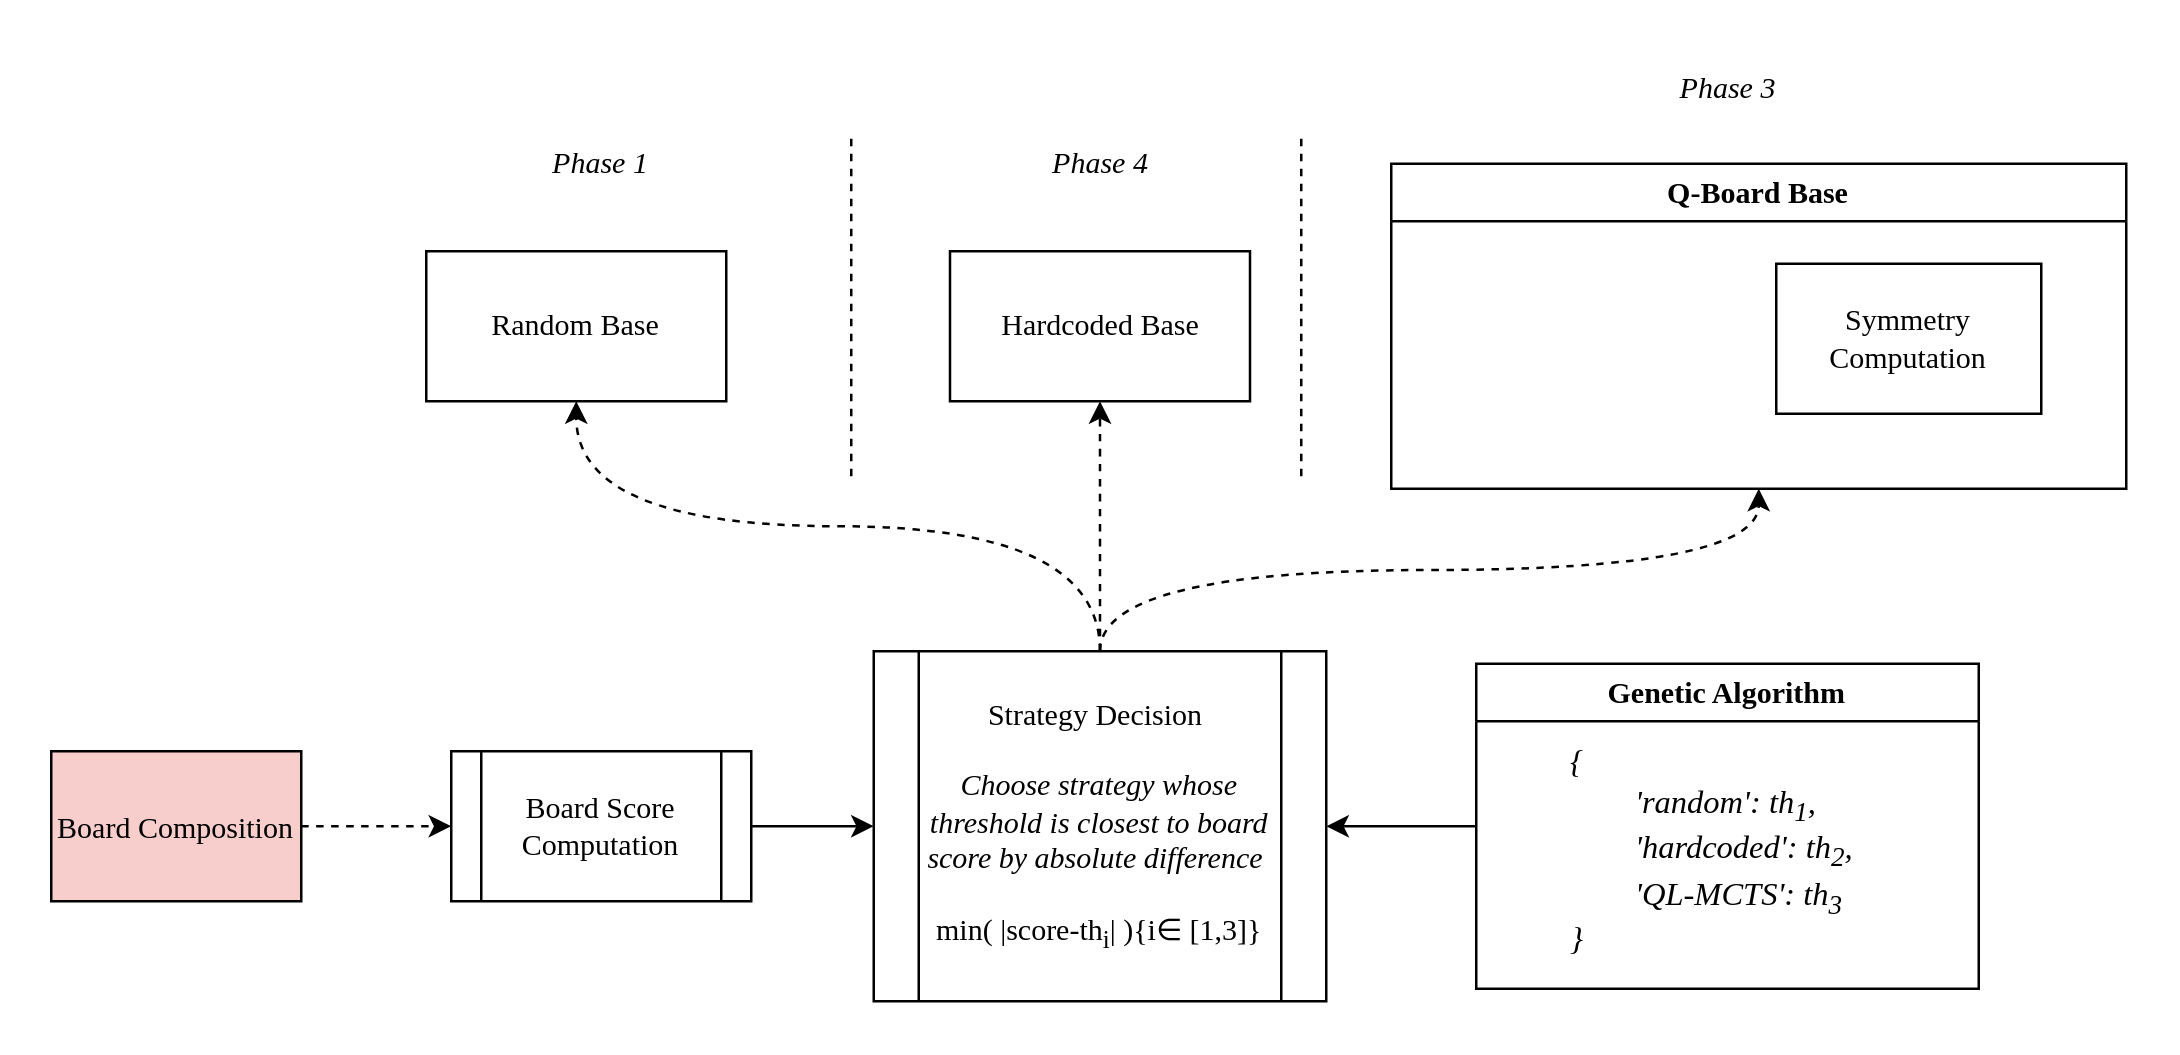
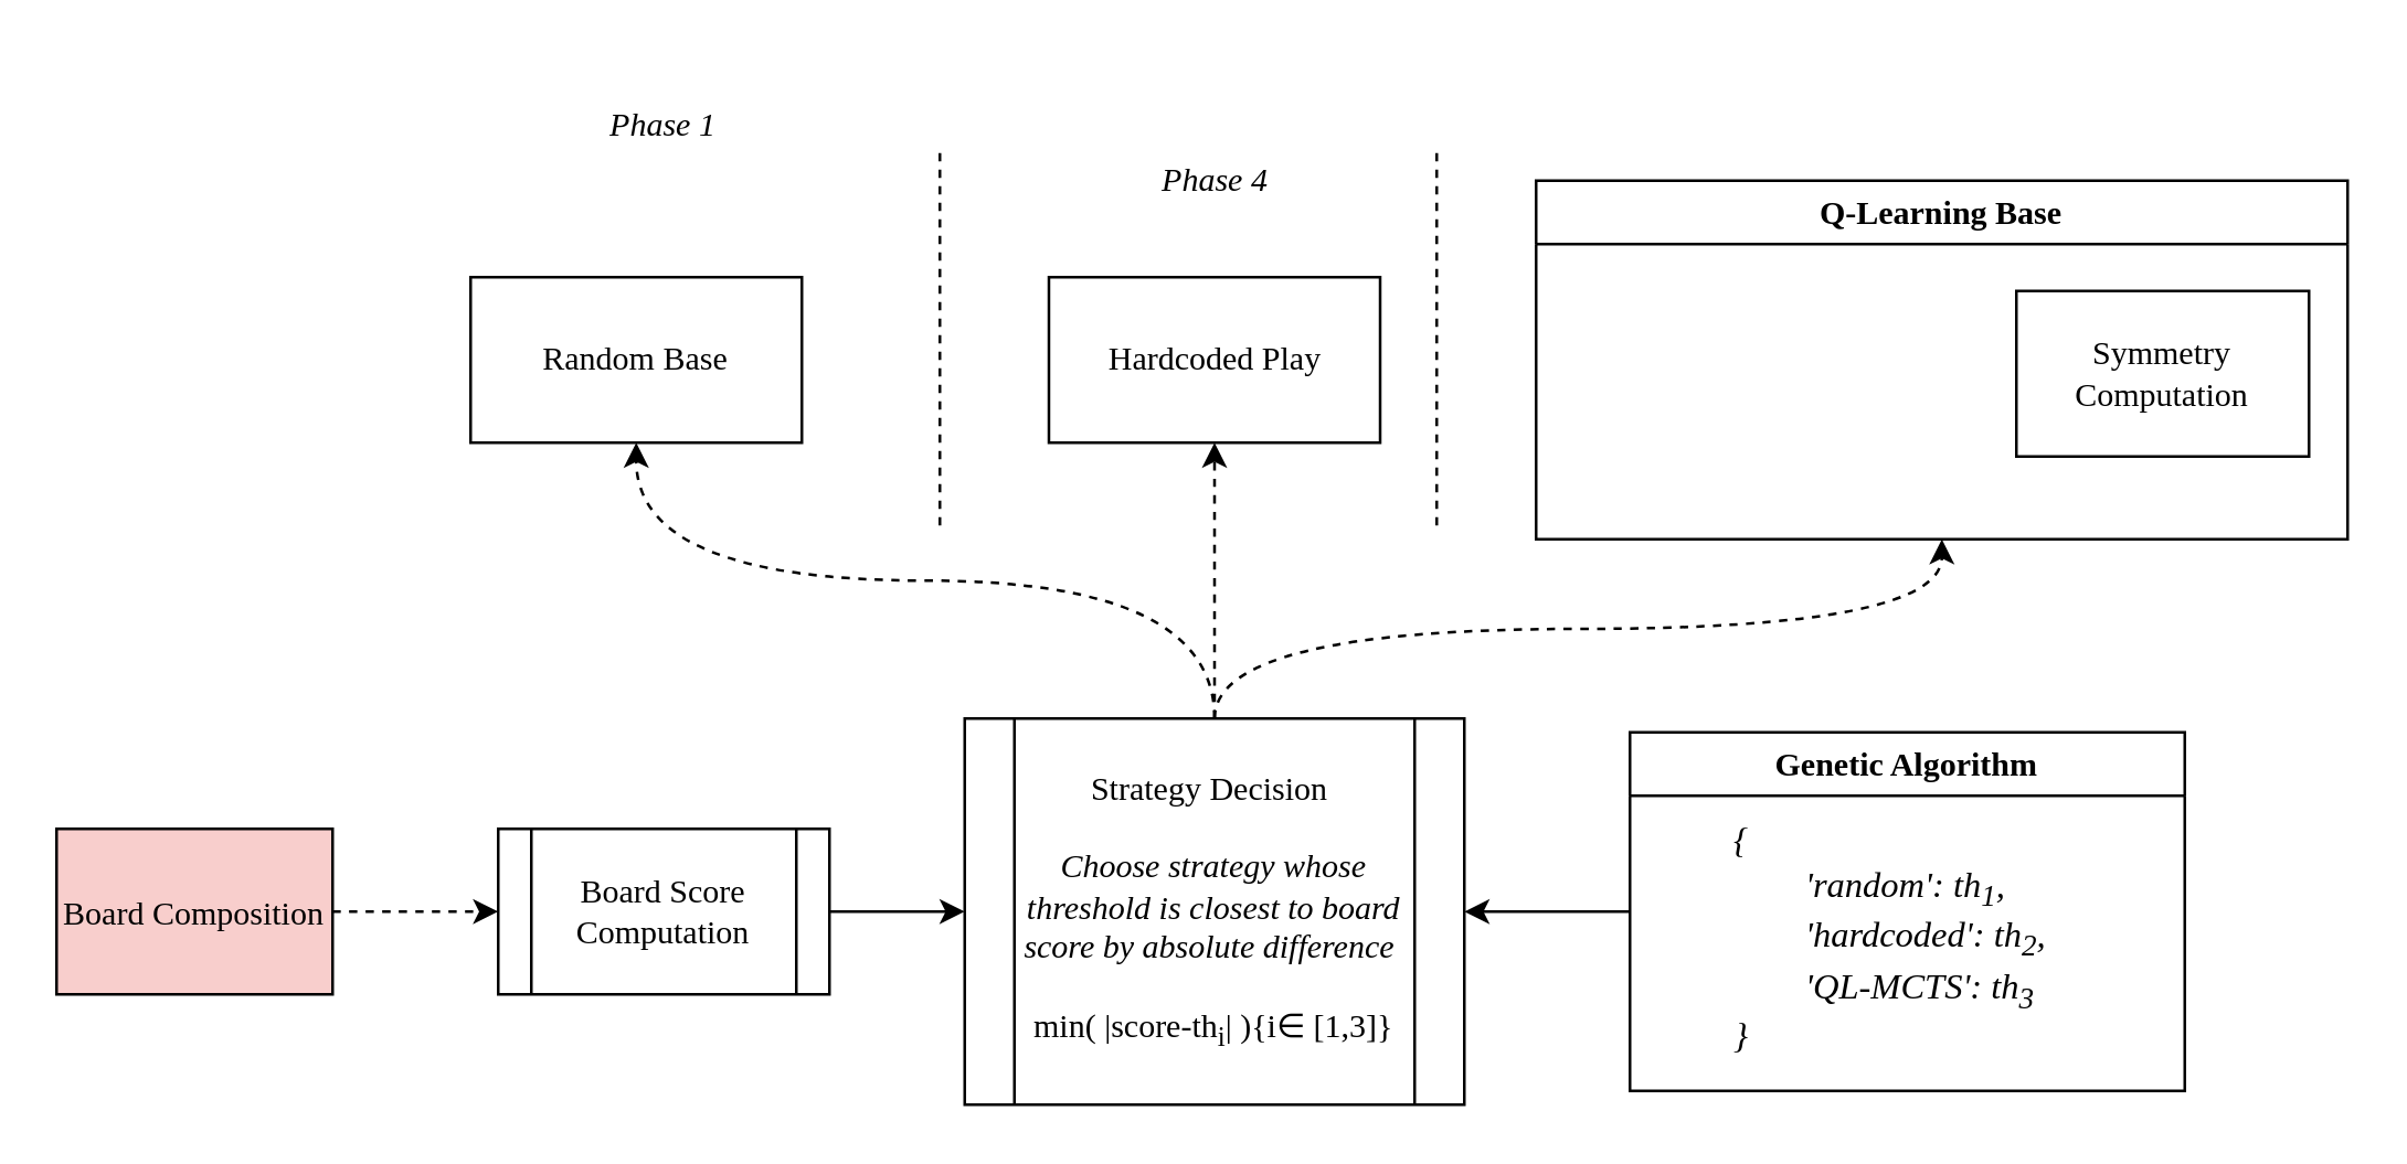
  <mxCell id="0" />
  <mxCell id="1" parent="0" />
  <mxCell id="2" value="Random Base" style="rounded=0;whiteSpace=wrap;html=1;fontFamily=DM Sans;fontSource=https%3A%2F%2Ffonts.googleapis.com%2Fcss%3Ffamily%3DDM%2BSans;" vertex="1" parent="1"><mxGeometry x="170" y="100" width="120" height="60" as="geometry" /></mxCell>
- <mxCell id="3" value="Hardcoded Base" style="rounded=0;whiteSpace=wrap;html=1;fontFamily=DM Sans;fontSource=https%3A%2F%2Ffonts.googleapis.com%2Fcss%3Ffamily%3DDM%2BSans;" vertex="1" parent="1"><mxGeometry x="379.5" y="100" width="120" height="60" as="geometry" /></mxCell>
- <mxCell id="4" value="Q-Board Base" style="swimlane;whiteSpace=wrap;html=1;fontFamily=DM Sans;fontSource=https%3A%2F%2Ffonts.googleapis.com%2Fcss%3Ffamily%3DDM%2BSans;" vertex="1" parent="1"><mxGeometry x="556" y="65" width="294" height="130" as="geometry" /></mxCell>
- <mxCell id="5" value="Symmetry Computation" style="rounded=0;whiteSpace=wrap;html=1;fontFamily=DM Sans;fontSource=https%3A%2F%2Ffonts.googleapis.com%2Fcss%3Ffamily%3DDM%2BSans;" vertex="1" parent="4"><mxGeometry x="154" y="40" width="106" height="60" as="geometry" /></mxCell>
+ <mxCell id="3" value="Hardcoded Play" style="rounded=0;whiteSpace=wrap;html=1;fontFamily=DM Sans;fontSource=https%3A%2F%2Ffonts.googleapis.com%2Fcss%3Ffamily%3DDM%2BSans;" vertex="1" parent="1"><mxGeometry x="379.5" y="100" width="120" height="60" as="geometry" /></mxCell>
+ <mxCell id="4" value="Q-Learning Base" style="swimlane;whiteSpace=wrap;html=1;fontFamily=DM Sans;fontSource=https%3A%2F%2Ffonts.googleapis.com%2Fcss%3Ffamily%3DDM%2BSans;" vertex="1" parent="1"><mxGeometry x="556" y="65" width="294" height="130" as="geometry" /></mxCell>
+ <mxCell id="5" value="Symmetry Computation" style="rounded=0;whiteSpace=wrap;html=1;fontFamily=DM Sans;fontSource=https%3A%2F%2Ffonts.googleapis.com%2Fcss%3Ffamily%3DDM%2BSans;" vertex="1" parent="4"><mxGeometry x="174" y="40" width="106" height="60" as="geometry" /></mxCell>
  <mxCell id="6" value="" style="endArrow=none;html=1;rounded=0;fontFamily=DM Sans;fontSource=https%3A%2F%2Ffonts.googleapis.com%2Fcss%3Ffamily%3DDM%2BSans;dashed=1;" edge="1" parent="1"><mxGeometry width="50" height="50" relative="1" as="geometry"><mxPoint x="340" y="190" as="sourcePoint" /><mxPoint x="340" y="55" as="targetPoint" /></mxGeometry></mxCell>
  <mxCell id="7" value="" style="endArrow=none;html=1;rounded=0;fontFamily=DM Sans;fontSource=https%3A%2F%2Ffonts.googleapis.com%2Fcss%3Ffamily%3DDM%2BSans;dashed=1;" edge="1" parent="1"><mxGeometry width="50" height="50" relative="1" as="geometry"><mxPoint x="520" y="190" as="sourcePoint" /><mxPoint x="520" y="55" as="targetPoint" /></mxGeometry></mxCell>
  <mxCell id="8" style="edgeStyle=orthogonalEdgeStyle;curved=1;orthogonalLoop=1;jettySize=auto;html=1;exitX=1;exitY=0.5;exitDx=0;exitDy=0;entryX=0;entryY=0.5;entryDx=0;entryDy=0;fontFamily=DM Sans;fontSource=https%3A%2F%2Ffonts.googleapis.com%2Fcss%3Ffamily%3DDM%2BSans;fontSize=12;dashed=1;" edge="1" parent="1" source="9" target="11"><mxGeometry relative="1" as="geometry"><mxPoint x="80" y="332" as="sourcePoint" /></mxGeometry></mxCell>
  <mxCell id="9" value="&lt;font style=&quot;font-size: 12px;&quot;&gt;Board Composition&lt;/font&gt;" style="rounded=0;whiteSpace=wrap;html=1;fontFamily=DM Sans;fontSource=https%3A%2F%2Ffonts.googleapis.com%2Fcss%3Ffamily%3DDM%2BSans;fontSize=13;fillColor=#f8cecc;" vertex="1" parent="1"><mxGeometry x="20" y="300" width="100" height="60" as="geometry" /></mxCell>
  <mxCell id="10" style="edgeStyle=orthogonalEdgeStyle;curved=1;orthogonalLoop=1;jettySize=auto;html=1;exitX=1;exitY=0.5;exitDx=0;exitDy=0;entryX=0;entryY=0.5;entryDx=0;entryDy=0;fontFamily=DM Sans;fontSource=https%3A%2F%2Ffonts.googleapis.com%2Fcss%3Ffamily%3DDM%2BSans;fontSize=12;" edge="1" parent="1" source="11" target="18"><mxGeometry relative="1" as="geometry" /></mxCell>
  <mxCell id="11" value="&lt;font face=&quot;DM Sans&quot;&gt;Board Score Computation&lt;/font&gt;" style="shape=process;whiteSpace=wrap;html=1;backgroundOutline=1;" vertex="1" parent="1"><mxGeometry x="180" y="300" width="120" height="60" as="geometry" /></mxCell>
  <mxCell id="12" style="edgeStyle=orthogonalEdgeStyle;curved=1;orthogonalLoop=1;jettySize=auto;html=1;exitX=0;exitY=0.5;exitDx=0;exitDy=0;entryX=1;entryY=0.5;entryDx=0;entryDy=0;fontFamily=DM Sans;fontSource=https%3A%2F%2Ffonts.googleapis.com%2Fcss%3Ffamily%3DDM%2BSans;fontSize=12;" edge="1" parent="1" source="13" target="18"><mxGeometry relative="1" as="geometry" /></mxCell>
  <mxCell id="13" value="Genetic Algorithm" style="swimlane;whiteSpace=wrap;html=1;fontFamily=DM Sans;fontSource=https%3A%2F%2Ffonts.googleapis.com%2Fcss%3Ffamily%3DDM%2BSans;" vertex="1" parent="1"><mxGeometry x="590" y="265" width="201" height="130" as="geometry" /></mxCell>
  <mxCell id="14" value="&lt;font style=&quot;font-size: 13px;&quot;&gt;&lt;i&gt;{&lt;br&gt;&lt;span style=&quot;white-space: pre;&quot;&gt;&#09;&lt;/span&gt;'random': th&lt;sub&gt;1&lt;/sub&gt;,&lt;br&gt;&lt;span style=&quot;white-space: pre;&quot;&gt;&#09;&lt;/span&gt;'hardcoded': th&lt;sub&gt;2&lt;/sub&gt;,&lt;br&gt;&lt;span style=&quot;white-space: pre;&quot;&gt;&#09;&lt;/span&gt;'QL-MCTS': th&lt;sub&gt;3&lt;/sub&gt;&lt;br&gt;}&amp;nbsp;&lt;/i&gt;&lt;/font&gt;" style="text;html=1;strokeColor=none;fillColor=none;align=left;verticalAlign=middle;whiteSpace=wrap;rounded=0;fontFamily=DM Sans;" vertex="1" parent="13"><mxGeometry x="36" y="60" width="214" height="30" as="geometry" /></mxCell>
  <mxCell id="15" style="edgeStyle=orthogonalEdgeStyle;curved=1;orthogonalLoop=1;jettySize=auto;html=1;exitX=0.5;exitY=0;exitDx=0;exitDy=0;entryX=0.5;entryY=1;entryDx=0;entryDy=0;dashed=1;fontFamily=DM Sans;fontSource=https%3A%2F%2Ffonts.googleapis.com%2Fcss%3Ffamily%3DDM%2BSans;fontSize=12;" edge="1" parent="1" source="18" target="2"><mxGeometry relative="1" as="geometry" /></mxCell>
  <mxCell id="16" style="edgeStyle=orthogonalEdgeStyle;curved=1;orthogonalLoop=1;jettySize=auto;html=1;exitX=0.5;exitY=0;exitDx=0;exitDy=0;entryX=0.5;entryY=1;entryDx=0;entryDy=0;dashed=1;fontFamily=DM Sans;fontSource=https%3A%2F%2Ffonts.googleapis.com%2Fcss%3Ffamily%3DDM%2BSans;fontSize=12;" edge="1" parent="1" source="18" target="3"><mxGeometry relative="1" as="geometry" /></mxCell>
  <mxCell id="17" style="edgeStyle=orthogonalEdgeStyle;curved=1;orthogonalLoop=1;jettySize=auto;html=1;exitX=0.5;exitY=0;exitDx=0;exitDy=0;entryX=0.5;entryY=1;entryDx=0;entryDy=0;dashed=1;fontFamily=DM Sans;fontSource=https%3A%2F%2Ffonts.googleapis.com%2Fcss%3Ffamily%3DDM%2BSans;fontSize=12;" edge="1" parent="1" source="18" target="4"><mxGeometry relative="1" as="geometry" /></mxCell>
  <mxCell id="18" value="Strategy Decision&amp;nbsp;&lt;br&gt;&lt;br&gt;&lt;i&gt;Choose strategy whose threshold is closest to board score by absolute difference&amp;nbsp;&lt;/i&gt;&lt;br&gt;&lt;br&gt;min( |score-th&lt;sub style=&quot;border-color: var(--border-color);&quot;&gt;i&lt;/sub&gt;| ){i∈ [1,3]}" style="shape=process;whiteSpace=wrap;html=1;backgroundOutline=1;fontFamily=DM Sans;fontSource=https%3A%2F%2Ffonts.googleapis.com%2Fcss%3Ffamily%3DDM%2BSans;fontSize=12;" vertex="1" parent="1"><mxGeometry x="349" y="260" width="181" height="140" as="geometry" /></mxCell>
- <mxCell id="19" value="&lt;i&gt;Phase 1&lt;/i&gt;" style="text;html=1;strokeColor=none;fillColor=none;align=center;verticalAlign=middle;whiteSpace=wrap;rounded=0;fontSize=12;fontFamily=DM Sans;" vertex="1" parent="1"><mxGeometry x="210" y="50" width="60" height="30" as="geometry" /></mxCell>
+ <mxCell id="19" value="&lt;i&gt;Phase 1&lt;/i&gt;" style="text;html=1;strokeColor=none;fillColor=none;align=center;verticalAlign=middle;whiteSpace=wrap;rounded=0;fontSize=12;fontFamily=DM Sans;" vertex="1" parent="1"><mxGeometry x="210" y="30" width="60" height="30" as="geometry" /></mxCell>
  <mxCell id="20" value="&lt;i&gt;Phase 4&lt;/i&gt;" style="text;html=1;strokeColor=none;fillColor=none;align=center;verticalAlign=middle;whiteSpace=wrap;rounded=0;fontSize=12;fontFamily=DM Sans;" vertex="1" parent="1"><mxGeometry x="409.5" y="50" width="60" height="30" as="geometry" /></mxCell>
- <mxCell id="21" value="&lt;i&gt;Phase 3&lt;/i&gt;" style="text;html=1;strokeColor=none;fillColor=none;align=center;verticalAlign=middle;whiteSpace=wrap;rounded=0;fontSize=12;fontFamily=DM Sans;" vertex="1" parent="1"><mxGeometry x="660.5" y="20" width="60" height="30" as="geometry" /></mxCell>
